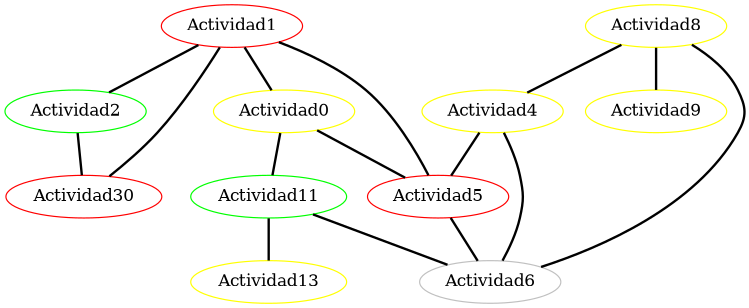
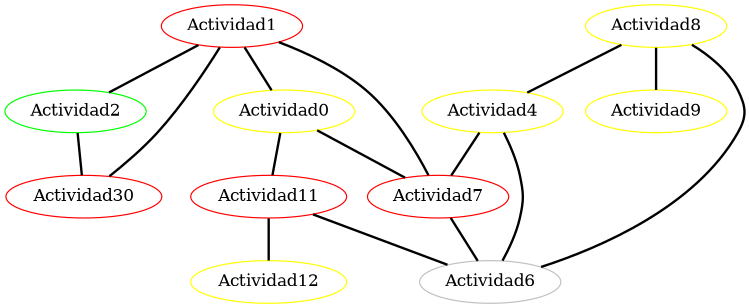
  strict graph {
    node [color=yellow]
    edge [style=bold]
    n1 [color=red label=Actividad1]
    n2 [color=green label=Actividad2]
    n3 [color=red label=Actividad30]
    n4 [label=Actividad0]
-   n5 [color=red label=Actividad5]
-   n6 [color=green label=Actividad11]
+   n5 [color=red label=Actividad7]
+   n6 [color=red label=Actividad11]
    n7 [color=gray label=Actividad6]
-   n8 [label=Actividad13]
+   n8 [label=Actividad12]
    n9 [label=Actividad8]
    n10 [label=Actividad4]
    n11 [label=Actividad9]
    n1 -- n2
    n1 -- n3
    n1 -- n4
    n1 -- n5
    n2 -- n3
    n4 -- n5
    n4 -- n6
    n5 -- n7
    n6 -- n7
    n6 -- n8
    n9 -- n7
    n9 -- n10
    n9 -- n11
    n10 -- n5
    n10 -- n7
  }
